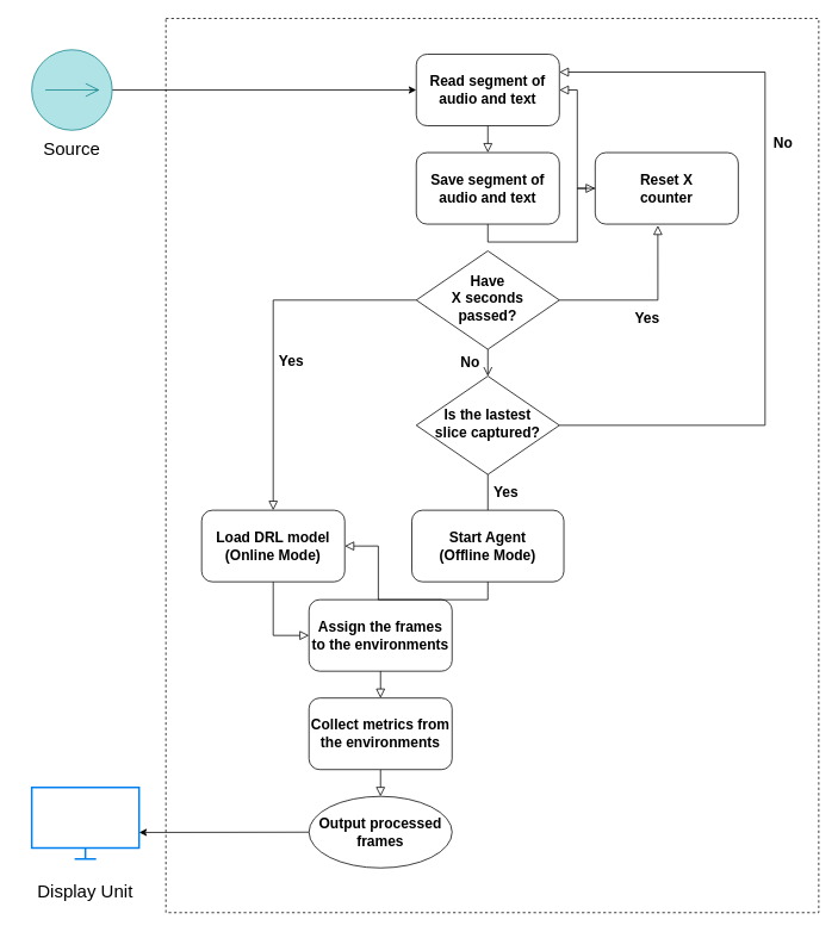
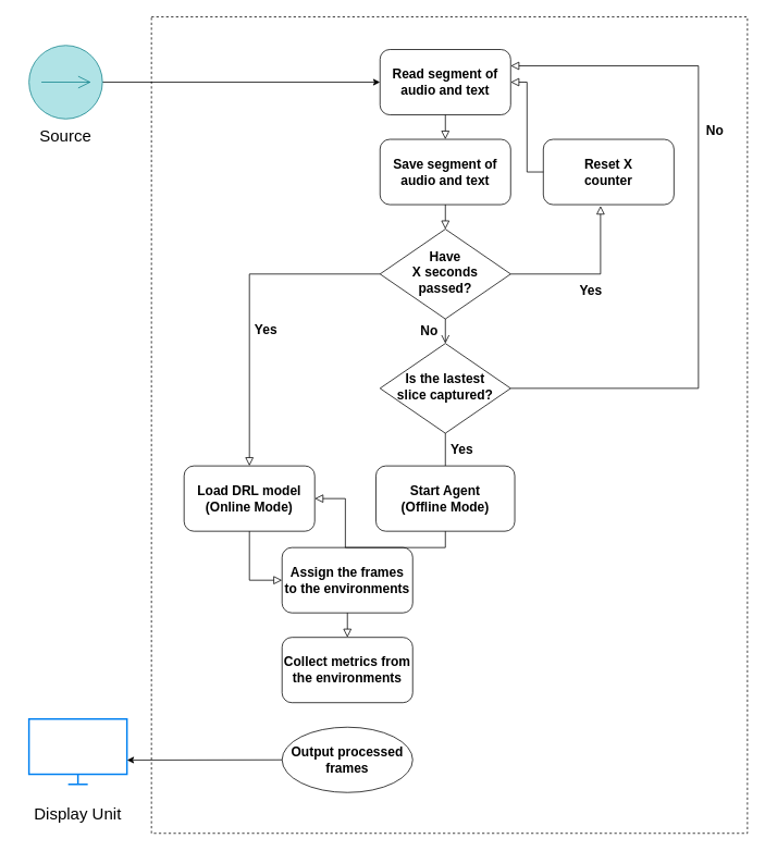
  <mxCell id="0" />
  <mxCell id="1" parent="0" />
  <mxCell id="2" value="" style="rounded=0;whiteSpace=wrap;html=1;dashed=1;" vertex="1" parent="1"><mxGeometry x="185" y="20" width="730" height="1000" as="geometry" /></mxCell>
  <mxCell id="3" value="" style="html=1;verticalLabelPosition=bottom;align=center;labelBackgroundColor=#ffffff;verticalAlign=top;strokeWidth=2;strokeColor=#0080F0;shadow=0;dashed=0;shape=mxgraph.ios7.icons.monitor;" vertex="1" parent="1"><mxGeometry x="35" y="880" width="120" height="80" as="geometry" /></mxCell>
  <mxCell id="4" value="Read segment of audio and text" style="rounded=1;whiteSpace=wrap;html=1;fontSize=16;glass=0;strokeWidth=1;shadow=0;fontStyle=1" vertex="1" parent="1"><mxGeometry x="465" y="60" width="160" height="80" as="geometry" /></mxCell>
  <mxCell id="5" value="" style="rounded=0;html=1;jettySize=auto;orthogonalLoop=1;fontSize=11;endArrow=block;endFill=0;endSize=8;strokeWidth=1;shadow=0;labelBackgroundColor=none;edgeStyle=orthogonalEdgeStyle;exitX=0.5;exitY=1;exitDx=0;exitDy=0;entryX=0.5;entryY=0;entryDx=0;entryDy=0;" edge="1" parent="1" source="4" target="6"><mxGeometry relative="1" as="geometry"><mxPoint x="569" y="410" as="sourcePoint" /><mxPoint x="545" y="200" as="targetPoint" /></mxGeometry></mxCell>
  <mxCell id="6" value="Save segment of audio and text" style="rounded=1;whiteSpace=wrap;html=1;fontSize=16;glass=0;strokeWidth=1;shadow=0;fontStyle=1" vertex="1" parent="1"><mxGeometry x="465" y="170" width="160" height="80" as="geometry" /></mxCell>
- <mxCell id="7" value="" style="rounded=0;html=1;jettySize=auto;orthogonalLoop=1;fontSize=11;endArrow=block;endFill=0;endSize=8;strokeWidth=1;shadow=0;labelBackgroundColor=none;edgeStyle=orthogonalEdgeStyle;exitX=0.5;exitY=1;exitDx=0;exitDy=0;" edge="1" parent="1" source="6" target="26"><mxGeometry relative="1" as="geometry"><mxPoint x="555" y="150" as="sourcePoint" /><mxPoint x="545" y="310" as="targetPoint" /></mxGeometry></mxCell>
+ <mxCell id="7" value="" style="rounded=0;html=1;jettySize=auto;orthogonalLoop=1;fontSize=11;endArrow=block;endFill=0;endSize=8;strokeWidth=1;shadow=0;labelBackgroundColor=none;edgeStyle=orthogonalEdgeStyle;exitX=0.5;exitY=1;exitDx=0;exitDy=0;entryX=0.5;entryY=0;entryDx=0;entryDy=0;" edge="1" parent="1" source="6" target="8"><mxGeometry relative="1" as="geometry"><mxPoint x="555" y="150" as="sourcePoint" /><mxPoint x="545" y="310" as="targetPoint" /></mxGeometry></mxCell>
  <mxCell id="8" value="Have&lt;br style=&quot;border-color: var(--border-color); font-size: 16px;&quot;&gt;X seconds&lt;br style=&quot;border-color: var(--border-color); font-size: 16px;&quot;&gt;passed?" style="rhombus;whiteSpace=wrap;html=1;shadow=0;fontFamily=Helvetica;fontSize=16;align=center;strokeWidth=1;spacing=6;spacingTop=-4;fontStyle=1" vertex="1" parent="1"><mxGeometry x="465" y="280" width="160" height="110" as="geometry" /></mxCell>
  <mxCell id="9" value="&lt;font style=&quot;font-size: 16px;&quot;&gt;&lt;b&gt;No&lt;/b&gt;&lt;/font&gt;" style="edgeStyle=orthogonalEdgeStyle;rounded=0;html=1;jettySize=auto;orthogonalLoop=1;fontSize=11;endArrow=open;endFill=0;endSize=8;strokeWidth=1;shadow=0;labelBackgroundColor=none;exitX=0.5;exitY=1;exitDx=0;exitDy=0;entryX=0.5;entryY=0;entryDx=0;entryDy=0;" edge="1" parent="1" source="8" target="10"><mxGeometry x="0.006" y="-20" relative="1" as="geometry"><mxPoint y="-1" as="offset" /><mxPoint x="635" y="600" as="sourcePoint" /><mxPoint x="565" y="530" as="targetPoint" /><Array as="points" /></mxGeometry></mxCell>
  <mxCell id="10" value="Is the lastest&lt;br&gt;slice captured?" style="rhombus;whiteSpace=wrap;html=1;shadow=0;fontFamily=Helvetica;fontSize=16;align=center;strokeWidth=1;spacing=6;spacingTop=-4;fontStyle=1" vertex="1" parent="1"><mxGeometry x="465" y="420" width="160" height="110" as="geometry" /></mxCell>
  <mxCell id="11" value="&lt;font style=&quot;font-size: 16px;&quot;&gt;&lt;b&gt;Yes&lt;/b&gt;&lt;/font&gt;" style="edgeStyle=orthogonalEdgeStyle;rounded=0;html=1;jettySize=auto;orthogonalLoop=1;fontSize=11;endArrow=block;endFill=0;endSize=8;strokeWidth=1;shadow=0;labelBackgroundColor=none;exitX=1;exitY=0.5;exitDx=0;exitDy=0;entryX=0.438;entryY=1.019;entryDx=0;entryDy=0;entryPerimeter=0;" edge="1" parent="1" source="8" target="26"><mxGeometry x="0.016" y="-20" relative="1" as="geometry"><mxPoint as="offset" /><mxPoint x="775" y="510" as="sourcePoint" /><mxPoint x="725" y="170" as="targetPoint" /><Array as="points"><mxPoint x="735" y="335" /></Array></mxGeometry></mxCell>
  <mxCell id="12" value="&lt;font style=&quot;font-size: 16px;&quot;&gt;&lt;b&gt;Yes&lt;/b&gt;&lt;/font&gt;" style="edgeStyle=orthogonalEdgeStyle;rounded=0;html=1;jettySize=auto;orthogonalLoop=1;fontSize=11;endArrow=block;endFill=0;endSize=8;strokeWidth=1;shadow=0;labelBackgroundColor=none;exitX=0;exitY=0.5;exitDx=0;exitDy=0;entryX=0.5;entryY=0;entryDx=0;entryDy=0;" edge="1" parent="1" source="8" target="13"><mxGeometry x="0.153" y="20" relative="1" as="geometry"><mxPoint as="offset" /><mxPoint x="635" y="410" as="sourcePoint" /><mxPoint x="545" y="540" as="targetPoint" /></mxGeometry></mxCell>
  <mxCell id="13" value="Load DRL model&lt;br style=&quot;font-size: 16px;&quot;&gt;(Online Mode)" style="rounded=1;whiteSpace=wrap;html=1;fontSize=16;glass=0;strokeWidth=1;shadow=0;fontStyle=1" vertex="1" parent="1"><mxGeometry x="225" y="570" width="160" height="80" as="geometry" /></mxCell>
  <mxCell id="14" value="" style="rounded=0;html=1;jettySize=auto;orthogonalLoop=1;fontSize=11;endArrow=block;endFill=0;endSize=8;strokeWidth=1;shadow=0;labelBackgroundColor=none;edgeStyle=orthogonalEdgeStyle;exitX=0.5;exitY=1;exitDx=0;exitDy=0;entryX=0;entryY=0.5;entryDx=0;entryDy=0;" edge="1" parent="1" source="13" target="15"><mxGeometry relative="1" as="geometry"><mxPoint x="555" y="470" as="sourcePoint" /><mxPoint x="545" y="660" as="targetPoint" /></mxGeometry></mxCell>
  <mxCell id="15" value="Assign the frames to the environments" style="rounded=1;whiteSpace=wrap;html=1;fontSize=16;glass=0;strokeWidth=1;shadow=0;fontStyle=1" vertex="1" parent="1"><mxGeometry x="345" y="670" width="160" height="80" as="geometry" /></mxCell>
  <mxCell id="16" value="" style="rounded=0;html=1;jettySize=auto;orthogonalLoop=1;fontSize=11;endArrow=block;endFill=0;endSize=8;strokeWidth=1;shadow=0;labelBackgroundColor=none;edgeStyle=orthogonalEdgeStyle;exitX=0.5;exitY=1;exitDx=0;exitDy=0;entryX=0.5;entryY=0;entryDx=0;entryDy=0;" edge="1" parent="1" source="15" target="25"><mxGeometry relative="1" as="geometry"><mxPoint x="555" y="810" as="sourcePoint" /><mxPoint x="555" y="1010" as="targetPoint" /></mxGeometry></mxCell>
  <mxCell id="17" value="&lt;font style=&quot;font-size: 16px;&quot;&gt;&lt;b&gt;Yes&lt;/b&gt;&lt;/font&gt;" style="edgeStyle=orthogonalEdgeStyle;rounded=0;html=1;jettySize=auto;orthogonalLoop=1;fontSize=11;endArrow=none;endFill=0;endSize=8;strokeWidth=1;shadow=0;labelBackgroundColor=none;exitX=0.5;exitY=1;exitDx=0;exitDy=0;entryX=0.5;entryY=0;entryDx=0;entryDy=0;" edge="1" parent="1" source="10" target="18"><mxGeometry y="20" relative="1" as="geometry"><mxPoint as="offset" /><mxPoint x="555" y="470" as="sourcePoint" /><mxPoint x="785" y="520" as="targetPoint" /></mxGeometry></mxCell>
  <mxCell id="18" value="Start Agent&lt;br style=&quot;font-size: 16px;&quot;&gt;(Offline Mode)" style="rounded=1;whiteSpace=wrap;html=1;fontSize=16;glass=0;strokeWidth=1;shadow=0;fontStyle=1" vertex="1" parent="1"><mxGeometry x="460" y="570" width="170" height="80" as="geometry" /></mxCell>
  <mxCell id="19" value="" style="rounded=0;html=1;jettySize=auto;orthogonalLoop=1;fontSize=11;endArrow=block;endFill=0;endSize=8;strokeWidth=1;shadow=0;labelBackgroundColor=none;edgeStyle=orthogonalEdgeStyle;exitX=0.5;exitY=1;exitDx=0;exitDy=0;" edge="1" parent="1" source="18" target="13"><mxGeometry relative="1" as="geometry"><mxPoint x="555" y="740" as="sourcePoint" /><mxPoint x="555" y="820" as="targetPoint" /></mxGeometry></mxCell>
  <mxCell id="20" value="" style="endArrow=classic;html=1;rounded=0;exitX=1;exitY=0.5;exitDx=0;exitDy=0;entryX=0;entryY=0.5;entryDx=0;entryDy=0;exitPerimeter=0;" edge="1" parent="1" source="28" target="4"><mxGeometry width="50" height="50" relative="1" as="geometry"><mxPoint x="145" y="100" as="sourcePoint" /><mxPoint x="245" y="230" as="targetPoint" /></mxGeometry></mxCell>
  <mxCell id="21" value="Output processed frames" style="ellipse;whiteSpace=wrap;html=1;fontSize=16;glass=0;strokeWidth=1;shadow=0;fontStyle=1;" vertex="1" parent="1"><mxGeometry x="345" y="890" width="160" height="80" as="geometry" /></mxCell>
- <mxCell id="22" value="" style="rounded=0;html=1;jettySize=auto;orthogonalLoop=1;fontSize=11;endArrow=block;endFill=0;endSize=8;strokeWidth=1;shadow=0;labelBackgroundColor=none;edgeStyle=orthogonalEdgeStyle;exitX=0.5;exitY=1;exitDx=0;exitDy=0;entryX=0.5;entryY=0;entryDx=0;entryDy=0;" edge="1" parent="1" source="25" target="21"><mxGeometry relative="1" as="geometry"><mxPoint x="695" y="980" as="sourcePoint" /><mxPoint x="695" y="1060" as="targetPoint" /></mxGeometry></mxCell>
  <mxCell id="23" value="&lt;font style=&quot;font-size: 16px;&quot;&gt;&lt;b&gt;No&lt;/b&gt;&lt;/font&gt;" style="edgeStyle=orthogonalEdgeStyle;rounded=0;html=1;jettySize=auto;orthogonalLoop=1;fontSize=11;endArrow=block;endFill=0;endSize=8;strokeWidth=1;shadow=0;labelBackgroundColor=none;exitX=1;exitY=0.5;exitDx=0;exitDy=0;entryX=1;entryY=0.25;entryDx=0;entryDy=0;" edge="1" parent="1" source="10" target="4"><mxGeometry x="0.278" y="-20" relative="1" as="geometry"><mxPoint as="offset" /><mxPoint x="975" y="545" as="sourcePoint" /><mxPoint x="855" y="-30" as="targetPoint" /><Array as="points"><mxPoint x="855" y="475" /><mxPoint x="855" y="80" /></Array></mxGeometry></mxCell>
  <mxCell id="24" value="" style="endArrow=classic;html=1;rounded=0;exitX=0;exitY=0.5;exitDx=0;exitDy=0;entryX=1.001;entryY=0.629;entryDx=0;entryDy=0;entryPerimeter=0;" edge="1" parent="1" source="21" target="3"><mxGeometry width="50" height="50" relative="1" as="geometry"><mxPoint x="335" y="1139.66" as="sourcePoint" /><mxPoint x="25" y="1139.66" as="targetPoint" /><Array as="points" /></mxGeometry></mxCell>
  <mxCell id="25" value="Collect metrics from the environments" style="rounded=1;whiteSpace=wrap;html=1;fontSize=16;glass=0;strokeWidth=1;shadow=0;fontStyle=1" vertex="1" parent="1"><mxGeometry x="345" y="780" width="160" height="80" as="geometry" /></mxCell>
  <mxCell id="26" value="Reset X&lt;br&gt;counter" style="rounded=1;whiteSpace=wrap;html=1;fontSize=16;glass=0;strokeWidth=1;shadow=0;fontStyle=1" vertex="1" parent="1"><mxGeometry x="665" y="170" width="160" height="80" as="geometry" /></mxCell>
  <mxCell id="27" value="" style="rounded=0;html=1;jettySize=auto;orthogonalLoop=1;fontSize=11;endArrow=block;endFill=0;endSize=8;strokeWidth=1;shadow=0;labelBackgroundColor=none;edgeStyle=orthogonalEdgeStyle;exitX=0;exitY=0.5;exitDx=0;exitDy=0;entryX=1;entryY=0.5;entryDx=0;entryDy=0;" edge="1" parent="1" source="26" target="4"><mxGeometry relative="1" as="geometry"><mxPoint x="555" y="150" as="sourcePoint" /><mxPoint x="555" as="targetPoint" y="180" /></mxGeometry></mxCell>
  <mxCell id="28" value="" style="pointerEvents=1;verticalLabelPosition=bottom;shadow=0;dashed=0;align=center;html=1;verticalAlign=top;shape=mxgraph.electrical.signal_sources.source;aspect=fixed;points=[[0.5,0,0],[1,0.5,0],[0.5,1,0],[0,0.5,0]];elSignalType=dc1;fillColor=#b0e3e6;strokeColor=#0e8088;" vertex="1" parent="1"><mxGeometry x="35" y="55" width="90" height="90" as="geometry" /></mxCell>
  <mxCell id="29" value="Source" style="text;html=1;strokeColor=none;fillColor=none;align=center;verticalAlign=middle;whiteSpace=wrap;rounded=0;fontSize=20;" vertex="1" parent="1"><mxGeometry x="20" y="150" width="120" height="30" as="geometry" /></mxCell>
  <mxCell id="30" value="Display Unit" style="text;html=1;strokeColor=none;fillColor=none;align=center;verticalAlign=middle;whiteSpace=wrap;rounded=0;fontSize=20;" vertex="1" parent="1"><mxGeometry x="35" y="980" width="120" height="30" as="geometry" /></mxCell>
